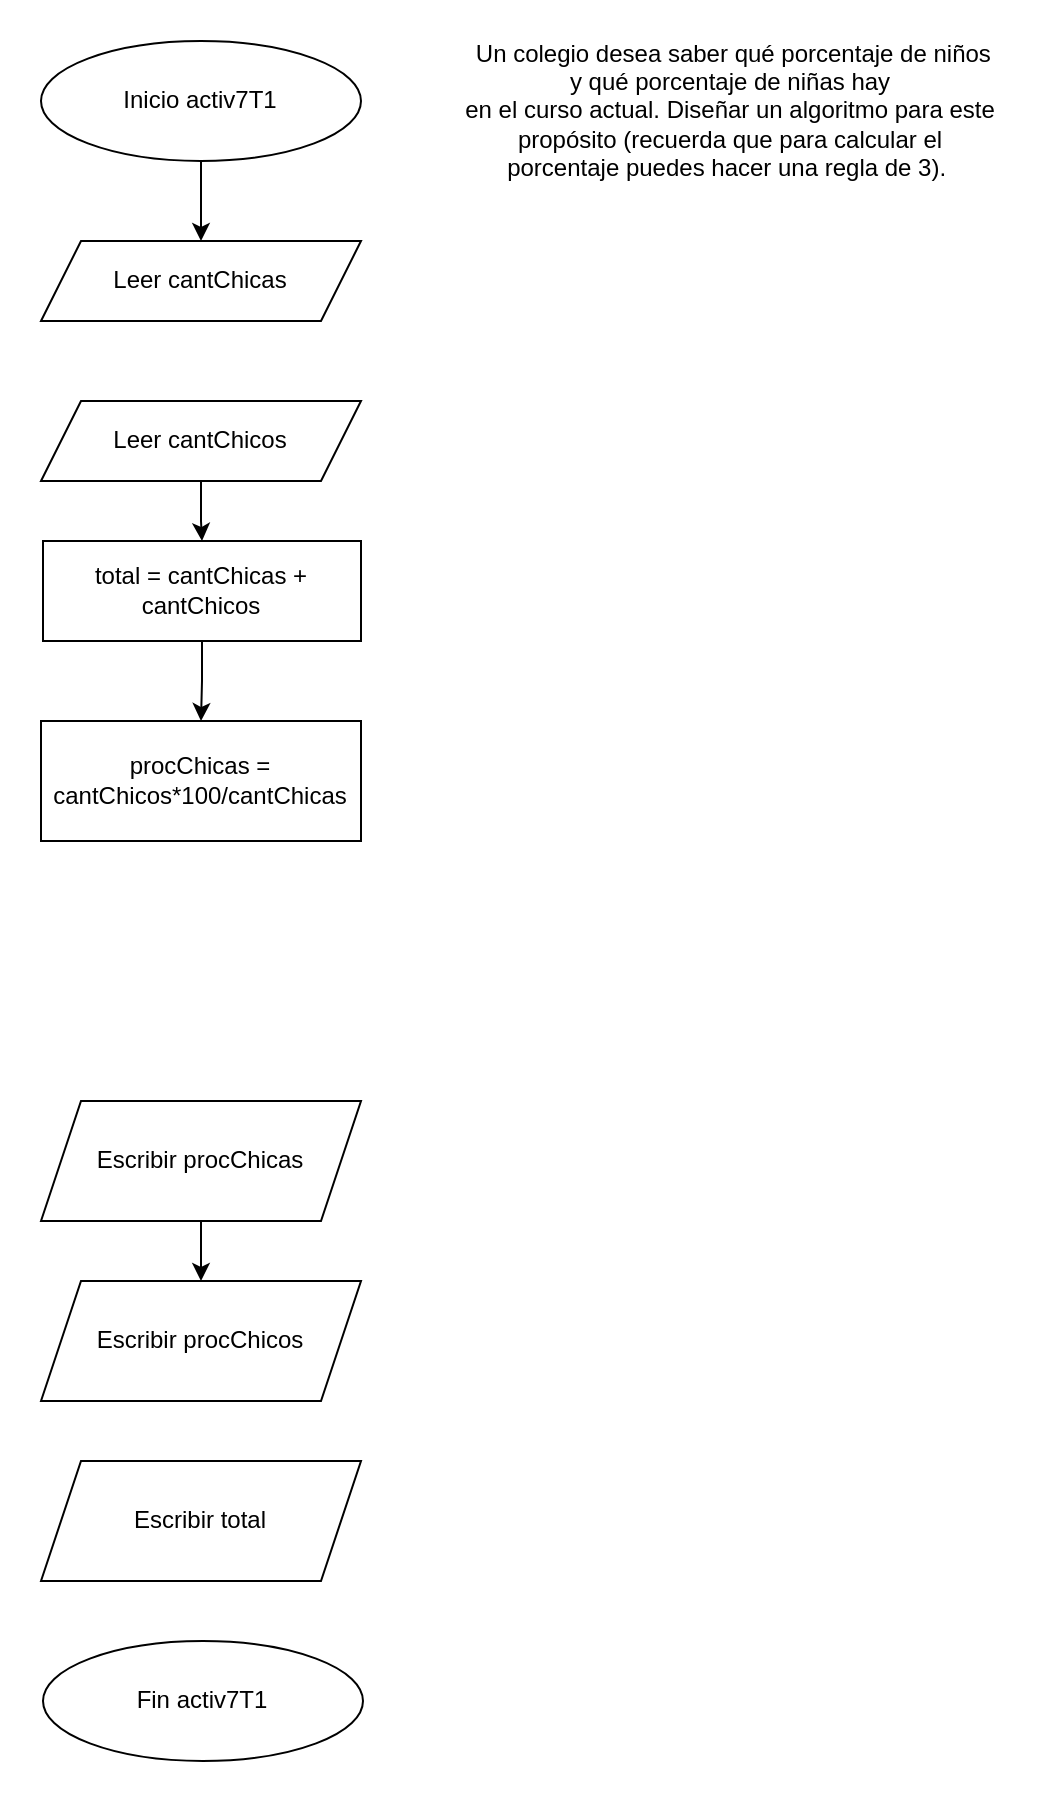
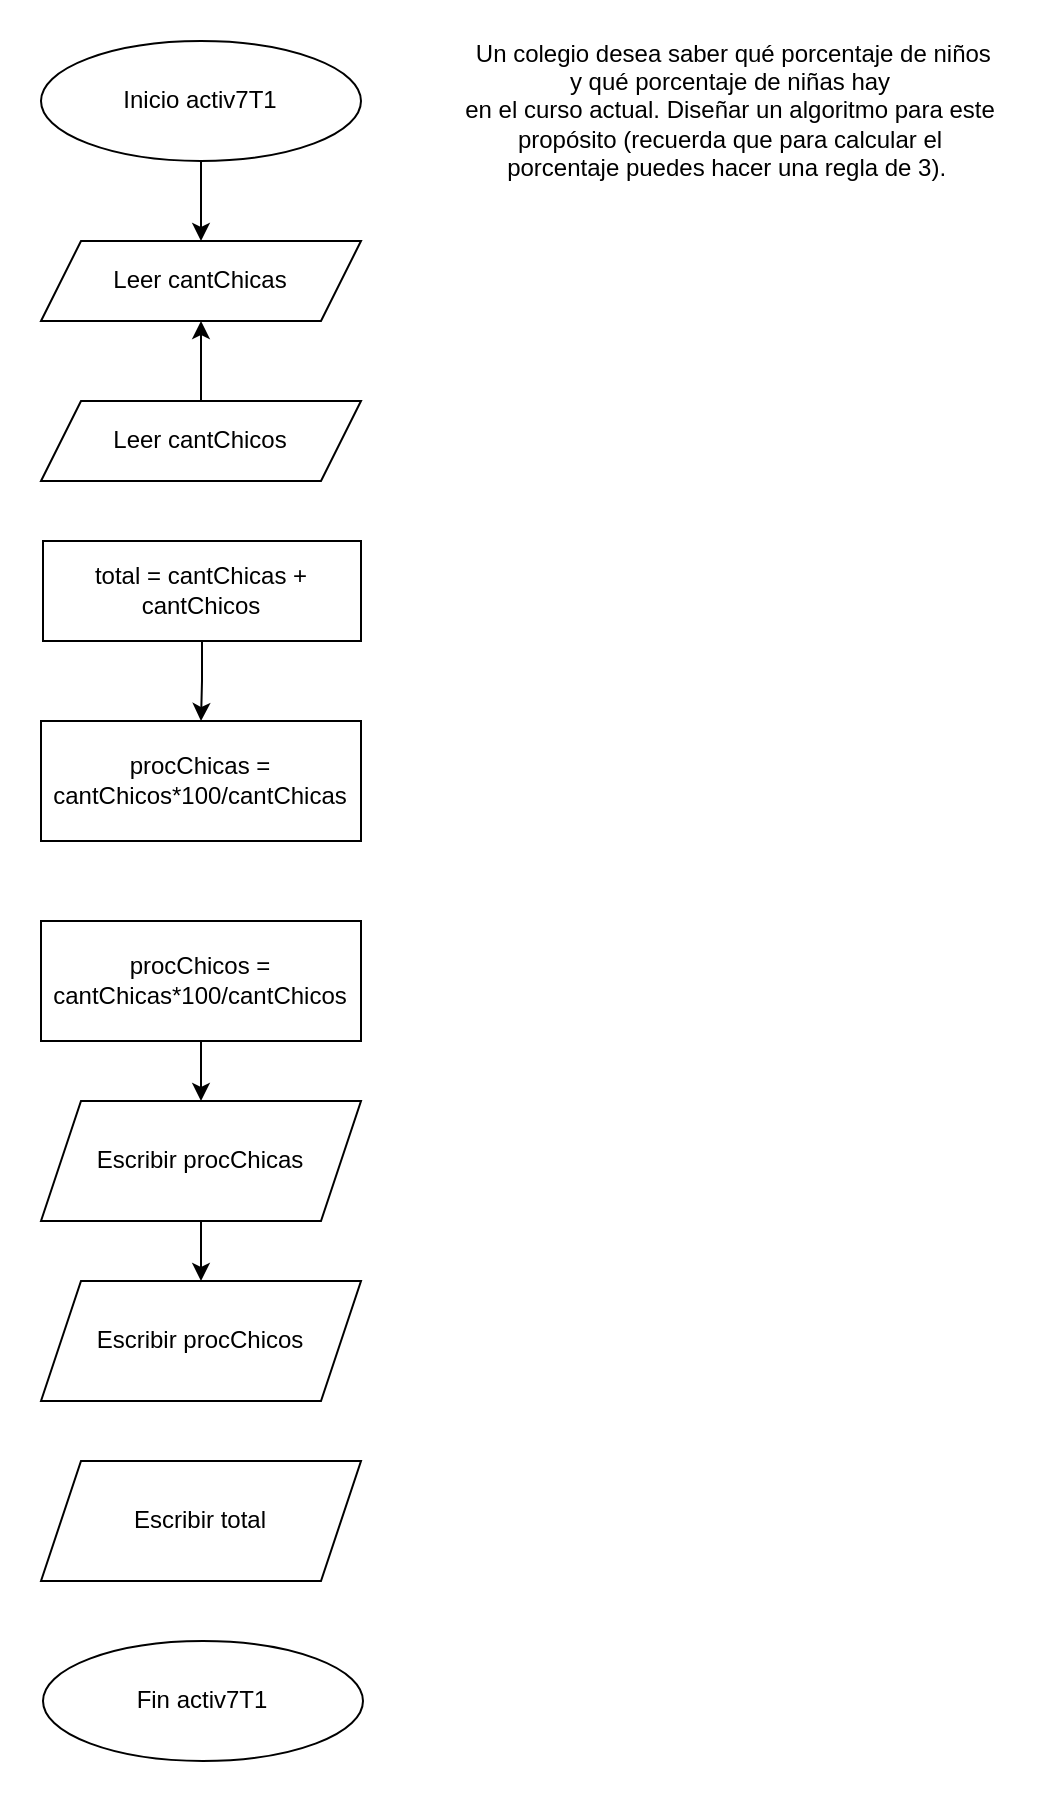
  <mxCell id="0" />
  <mxCell id="1" parent="0" />
  <mxCell id="2" style="edgeStyle=orthogonalEdgeStyle;rounded=0;orthogonalLoop=1;jettySize=auto;html=1;entryX=0.5;entryY=0;entryDx=0;entryDy=0;" edge="1" parent="1" source="3" target="4"><mxGeometry relative="1" as="geometry" /></mxCell>
  <mxCell id="3" value="Inicio activ7T1" style="ellipse;whiteSpace=wrap;html=1;" vertex="1" parent="1"><mxGeometry x="20" y="20" width="160" height="60" as="geometry" /></mxCell>
  <mxCell id="4" value="Leer cantChicas" style="shape=parallelogram;perimeter=parallelogramPerimeter;whiteSpace=wrap;html=1;fixedSize=1;" vertex="1" parent="1"><mxGeometry x="20" y="120" width="160" height="40" as="geometry" /></mxCell>
- <mxCell id="5" style="edgeStyle=orthogonalEdgeStyle;rounded=0;orthogonalLoop=1;jettySize=auto;html=1;entryX=0.5;entryY=0;entryDx=0;entryDy=0;" edge="1" parent="1" source="6" target="8"><mxGeometry relative="1" as="geometry" /></mxCell>
+ <mxCell id="5" style="edgeStyle=orthogonalEdgeStyle;rounded=0;orthogonalLoop=1;jettySize=auto;html=1;" edge="1" parent="1" source="6" target="4"><mxGeometry relative="1" as="geometry" /></mxCell>
  <mxCell id="6" value="Leer cantChicos" style="shape=parallelogram;perimeter=parallelogramPerimeter;whiteSpace=wrap;html=1;fixedSize=1;" vertex="1" parent="1"><mxGeometry x="20" y="200" width="160" height="40" as="geometry" /></mxCell>
  <mxCell id="7" style="edgeStyle=orthogonalEdgeStyle;rounded=0;orthogonalLoop=1;jettySize=auto;html=1;entryX=0.5;entryY=0;entryDx=0;entryDy=0;" edge="1" parent="1" source="8" target="9"><mxGeometry relative="1" as="geometry" /></mxCell>
  <mxCell id="8" value="total = cantChicas&amp;nbsp;+ cantChicos" style="rounded=0;whiteSpace=wrap;html=1;" vertex="1" parent="1"><mxGeometry x="21" y="270" width="159" height="50" as="geometry" /></mxCell>
  <mxCell id="9" value="procChicas = cantChicos*100/cantChicas" style="rounded=0;whiteSpace=wrap;html=1;" vertex="1" parent="1"><mxGeometry x="20" y="360" width="160" height="60" as="geometry" /></mxCell>
+ <mxCell id="10" style="edgeStyle=orthogonalEdgeStyle;rounded=0;orthogonalLoop=1;jettySize=auto;html=1;entryX=0.5;entryY=0;entryDx=0;entryDy=0;" edge="1" parent="1" source="11" target="13"><mxGeometry relative="1" as="geometry" /></mxCell>
+ <mxCell id="11" value="procChicos = cantChicas*100/cantChicos" style="rounded=0;whiteSpace=wrap;html=1;" vertex="1" parent="1"><mxGeometry x="20" y="460" width="160" height="60" as="geometry" /></mxCell>
  <mxCell id="12" style="edgeStyle=orthogonalEdgeStyle;rounded=0;orthogonalLoop=1;jettySize=auto;html=1;entryX=0.5;entryY=0;entryDx=0;entryDy=0;" edge="1" parent="1" source="13" target="14"><mxGeometry relative="1" as="geometry" /></mxCell>
  <mxCell id="13" value="Escribir procChicas" style="shape=parallelogram;perimeter=parallelogramPerimeter;whiteSpace=wrap;html=1;fixedSize=1;" vertex="1" parent="1"><mxGeometry x="20" y="550" width="160" height="60" as="geometry" /></mxCell>
  <mxCell id="14" value="Escribir procChicos" style="shape=parallelogram;perimeter=parallelogramPerimeter;whiteSpace=wrap;html=1;fixedSize=1;" vertex="1" parent="1"><mxGeometry x="20" y="640" width="160" height="60" as="geometry" /></mxCell>
  <mxCell id="15" value="Escribir total" style="shape=parallelogram;perimeter=parallelogramPerimeter;whiteSpace=wrap;html=1;fixedSize=1;" vertex="1" parent="1"><mxGeometry x="20" y="730" width="160" height="60" as="geometry" /></mxCell>
  <mxCell id="16" value="Fin activ7T1" style="ellipse;whiteSpace=wrap;html=1;" vertex="1" parent="1"><mxGeometry x="21" y="820" width="160" height="60" as="geometry" /></mxCell>
  <mxCell id="17" value="&amp;nbsp;Un colegio desea saber qué porcentaje de niños y qué porcentaje de niñas hay &lt;br/&gt;en el curso actual. Diseñar un algoritmo para este propósito (recuerda que para calcular el &lt;br/&gt;porcentaje puedes hacer una regla de 3).&amp;nbsp;" style="text;html=1;strokeColor=none;fillColor=none;align=center;verticalAlign=middle;whiteSpace=wrap;rounded=0;" vertex="1" parent="1"><mxGeometry x="230" y="40" width="270" height="30" as="geometry" /></mxCell>
